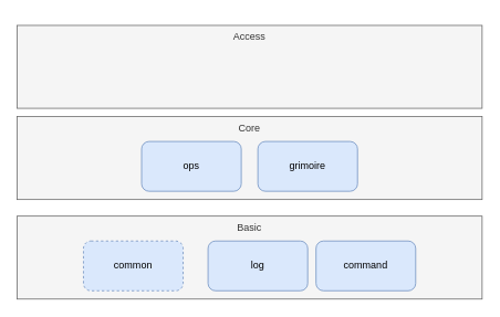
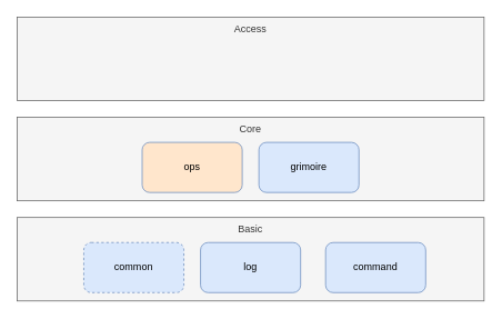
  <mxCell id="0" />
  <mxCell id="1" parent="0" />
- <mxCell id="2" value="Access" style="rounded=0;whiteSpace=wrap;html=1;fillColor=#f5f5f5;strokeColor=#666666;fontColor=#333333;verticalAlign=top;" vertex="1" parent="1"><mxGeometry x="20" y="30" width="560" height="100" as="geometry" /></mxCell>
+ <mxCell id="2" value="Access" style="rounded=0;whiteSpace=wrap;html=1;fillColor=#f5f5f5;strokeColor=#666666;fontColor=#333333;verticalAlign=top;" vertex="1" parent="1"><mxGeometry x="20" y="20" width="560" height="100" as="geometry" /></mxCell>
  <mxCell id="3" value="Core" style="rounded=0;whiteSpace=wrap;html=1;verticalAlign=top;fillColor=#f5f5f5;strokeColor=#666666;fontColor=#333333;" vertex="1" parent="1"><mxGeometry x="20" y="140" width="560" height="100" as="geometry" /></mxCell>
  <mxCell id="4" value="Basic" style="rounded=0;whiteSpace=wrap;html=1;fillColor=#f5f5f5;strokeColor=#666666;fontColor=#333333;verticalAlign=top;" vertex="1" parent="1"><mxGeometry x="20" y="260" width="560" height="100" as="geometry" /></mxCell>
- <mxCell id="5" value="ops" style="rounded=1;whiteSpace=wrap;html=1;verticalAlign=middle;fillColor=#dae8fc;strokeColor=#6c8ebf;fontColor=#000000;" vertex="1" parent="1"><mxGeometry x="170" y="170" width="120" height="60" as="geometry" /></mxCell>
+ <mxCell id="5" value="ops" style="rounded=1;whiteSpace=wrap;html=1;verticalAlign=middle;fillColor=#ffe6cc;strokeColor=#6c8ebf;fontColor=#000000;" vertex="1" parent="1"><mxGeometry x="170" y="170" width="120" height="60" as="geometry" /></mxCell>
  <mxCell id="6" value="grimoire" style="rounded=1;whiteSpace=wrap;html=1;verticalAlign=middle;fillColor=#dae8fc;strokeColor=#6c8ebf;fontColor=#000000;" vertex="1" parent="1"><mxGeometry x="310" y="170" width="120" height="60" as="geometry" /></mxCell>
  <mxCell id="7" value="common" style="rounded=1;whiteSpace=wrap;html=1;verticalAlign=middle;fillColor=#dae8fc;strokeColor=#6c8ebf;fontColor=#000000;dashed=1;" vertex="1" parent="1"><mxGeometry x="100" y="290" width="120" height="60" as="geometry" /></mxCell>
- <mxCell id="8" value="log" style="rounded=1;whiteSpace=wrap;html=1;verticalAlign=middle;fillColor=#dae8fc;strokeColor=#6c8ebf;fontColor=#000000;" vertex="1" parent="1"><mxGeometry x="250" y="290" width="120" height="60" as="geometry" /></mxCell>
- <mxCell id="9" value="command" style="rounded=1;whiteSpace=wrap;html=1;verticalAlign=middle;fillColor=#dae8fc;strokeColor=#6c8ebf;fontColor=#000000;" vertex="1" parent="1"><mxGeometry x="380" y="290" width="120" height="60" as="geometry" /></mxCell>
+ <mxCell id="8" value="log" style="rounded=1;whiteSpace=wrap;html=1;verticalAlign=middle;fillColor=#dae8fc;strokeColor=#6c8ebf;fontColor=#000000;" vertex="1" parent="1"><mxGeometry x="240" y="290" width="120" height="60" as="geometry" /></mxCell>
+ <mxCell id="9" value="command" style="rounded=1;whiteSpace=wrap;html=1;verticalAlign=middle;fillColor=#dae8fc;strokeColor=#6c8ebf;fontColor=#000000;" vertex="1" parent="1"><mxGeometry x="390" y="290" width="120" height="60" as="geometry" /></mxCell>
